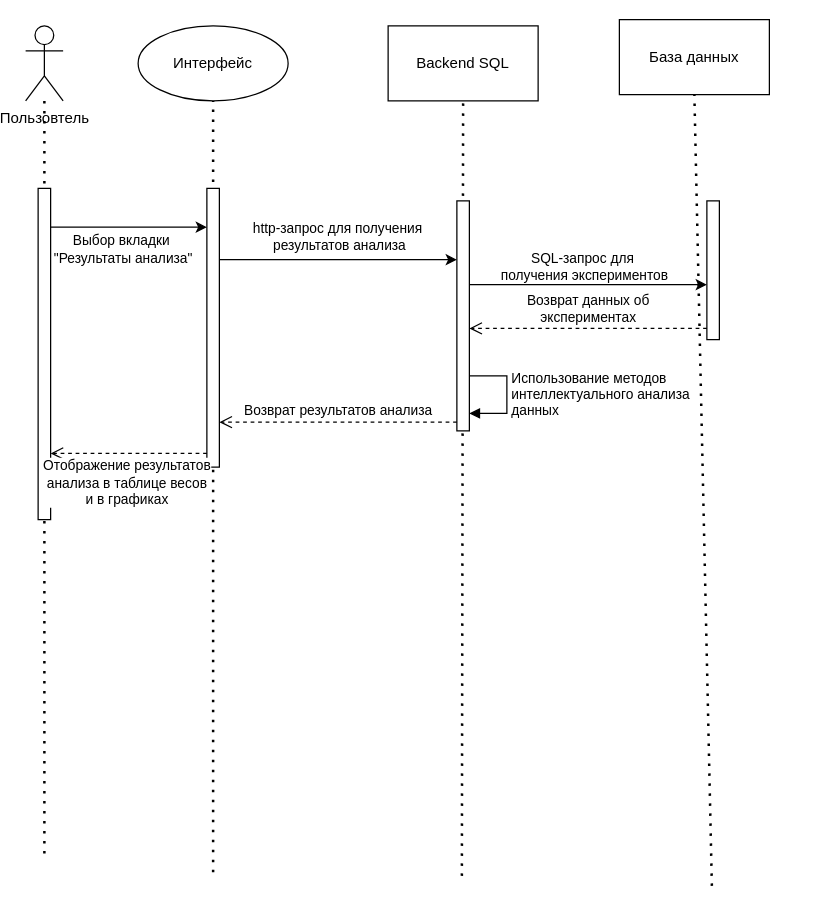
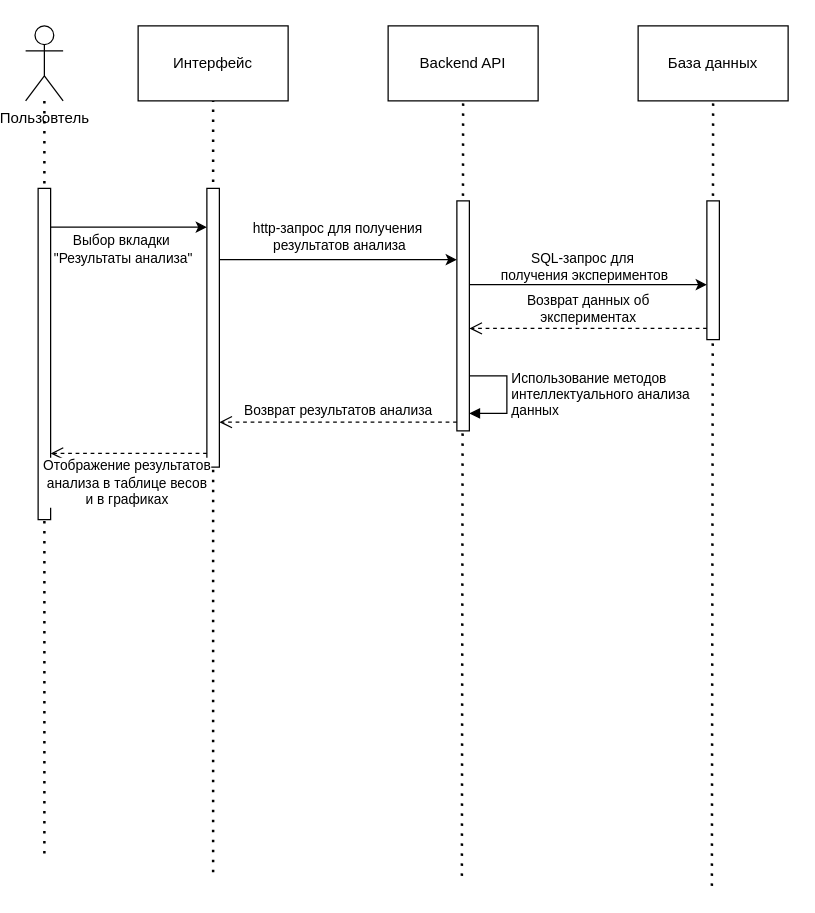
  <mxCell id="0" />
  <mxCell id="1" parent="0" />
  <mxCell id="2" value="" style="endArrow=none;dashed=1;html=1;dashPattern=1 3;strokeWidth=2;rounded=0;" edge="1" parent="1" source="6"><mxGeometry width="50" height="50" relative="1" as="geometry"><mxPoint x="170" y="300" as="sourcePoint" /><mxPoint x="35" y="687" as="targetPoint" /></mxGeometry></mxCell>
  <mxCell id="3" value="" style="endArrow=none;dashed=1;html=1;dashPattern=1 3;strokeWidth=2;rounded=0;entryX=0.5;entryY=1;entryDx=0;entryDy=0;" edge="1" parent="1" target="7"><mxGeometry width="50" height="50" relative="1" as="geometry"><mxPoint x="170" y="697" as="sourcePoint" /><mxPoint x="220" y="250" as="targetPoint" /></mxGeometry></mxCell>
  <mxCell id="4" value="" style="endArrow=none;dashed=1;html=1;dashPattern=1 3;strokeWidth=2;rounded=0;entryX=0.5;entryY=1;entryDx=0;entryDy=0;" edge="1" parent="1" target="10"><mxGeometry width="50" height="50" relative="1" as="geometry"><mxPoint x="369" y="700" as="sourcePoint" /><mxPoint x="220" y="250" as="targetPoint" /></mxGeometry></mxCell>
  <mxCell id="5" value="" style="endArrow=none;dashed=1;html=1;dashPattern=1 3;strokeWidth=2;rounded=0;entryX=0.5;entryY=1;entryDx=0;entryDy=0;" edge="1" parent="1" target="12"><mxGeometry width="50" height="50" relative="1" as="geometry"><mxPoint x="569" y="708" as="sourcePoint" /><mxPoint x="220" y="250" as="targetPoint" /></mxGeometry></mxCell>
  <mxCell id="6" value="Пользовтель" style="shape=umlActor;verticalLabelPosition=bottom;verticalAlign=top;html=1;outlineConnect=0;align=center;horizontal=1;labelPosition=center;" vertex="1" parent="1"><mxGeometry x="20" y="20" width="30" height="60" as="geometry" /></mxCell>
- <mxCell id="7" value="Интерфейс" style="ellipse;whiteSpace=wrap;html=1;" vertex="1" parent="1"><mxGeometry x="110" y="20" width="120" height="60" as="geometry" /></mxCell>
+ <mxCell id="7" value="Интерфейс" style="rounded=0;whiteSpace=wrap;html=1;" vertex="1" parent="1"><mxGeometry x="110" y="20" width="120" height="60" as="geometry" /></mxCell>
  <mxCell id="8" value="" style="html=1;points=[[0,0,0,0,5],[0,1,0,0,-5],[1,0,0,0,5],[1,1,0,0,-5]];perimeter=orthogonalPerimeter;outlineConnect=0;targetShapes=umlLifeline;portConstraint=eastwest;newEdgeStyle={&quot;curved&quot;:0,&quot;rounded&quot;:0};" vertex="1" parent="1"><mxGeometry x="30" y="150" width="10" height="265" as="geometry" /></mxCell>
  <mxCell id="9" value="" style="html=1;points=[[0,0,0,0,5],[0,1,0,0,-5],[1,0,0,0,5],[1,1,0,0,-5]];perimeter=orthogonalPerimeter;outlineConnect=0;targetShapes=umlLifeline;portConstraint=eastwest;newEdgeStyle={&quot;curved&quot;:0,&quot;rounded&quot;:0};" vertex="1" parent="1"><mxGeometry x="165" y="150" width="10" height="223" as="geometry" /></mxCell>
- <mxCell id="10" value="Backend SQL" style="rounded=0;whiteSpace=wrap;html=1;" vertex="1" parent="1"><mxGeometry x="310" y="20" width="120" height="60" as="geometry" /></mxCell>
+ <mxCell id="10" value="Backend API" style="rounded=0;whiteSpace=wrap;html=1;" vertex="1" parent="1"><mxGeometry x="310" y="20" width="120" height="60" as="geometry" /></mxCell>
  <mxCell id="11" value="" style="html=1;points=[[0,0,0,0,5],[0,1,0,0,-5],[1,0,0,0,5],[1,1,0,0,-5]];perimeter=orthogonalPerimeter;outlineConnect=0;targetShapes=umlLifeline;portConstraint=eastwest;newEdgeStyle={&quot;curved&quot;:0,&quot;rounded&quot;:0};" vertex="1" parent="1"><mxGeometry x="365" y="160" width="10" height="184" as="geometry" /></mxCell>
- <mxCell id="12" value="База данных" style="rounded=0;whiteSpace=wrap;html=1;" vertex="1" parent="1"><mxGeometry x="495" y="15" width="120" height="60" as="geometry" /></mxCell>
+ <mxCell id="12" value="База данных" style="rounded=0;whiteSpace=wrap;html=1;" vertex="1" parent="1"><mxGeometry x="510" y="20" width="120" height="60" as="geometry" /></mxCell>
  <mxCell id="13" value="" style="html=1;points=[[0,0,0,0,5],[0,1,0,0,-5],[1,0,0,0,5],[1,1,0,0,-5]];perimeter=orthogonalPerimeter;outlineConnect=0;targetShapes=umlLifeline;portConstraint=eastwest;newEdgeStyle={&quot;curved&quot;:0,&quot;rounded&quot;:0};" vertex="1" parent="1"><mxGeometry x="565" y="160" width="10" height="111" as="geometry" /></mxCell>
  <mxCell id="14" value="" style="endArrow=classic;html=1;rounded=0;entryX=0;entryY=0;entryDx=0;entryDy=5;entryPerimeter=0;" edge="1" parent="1"><mxGeometry width="50" height="50" relative="1" as="geometry"><mxPoint x="40" y="181" as="sourcePoint" /><mxPoint x="165" y="181" as="targetPoint" /></mxGeometry></mxCell>
  <mxCell id="15" value="&lt;div&gt;Выбор вкладки&amp;nbsp;&lt;/div&gt;&lt;div&gt;&quot;Результаты анализа&quot;&lt;/div&gt;" style="edgeLabel;html=1;align=center;verticalAlign=middle;resizable=0;points=[];" vertex="1" connectable="0" parent="14"><mxGeometry x="-0.6" y="-5" relative="1" as="geometry"><mxPoint x="32" y="12" as="offset" /></mxGeometry></mxCell>
  <mxCell id="16" value="" style="endArrow=classic;html=1;rounded=0;" edge="1" parent="1"><mxGeometry width="50" height="50" relative="1" as="geometry"><mxPoint x="175" y="207" as="sourcePoint" /><mxPoint x="365" y="207" as="targetPoint" /></mxGeometry></mxCell>
  <mxCell id="17" value="&lt;div&gt;http-запрос для получения&amp;nbsp;&lt;/div&gt;&lt;div&gt;результатов анализа&lt;/div&gt;" style="edgeLabel;html=1;align=center;verticalAlign=middle;resizable=0;points=[];" vertex="1" connectable="0" parent="16"><mxGeometry x="-0.463" y="1" relative="1" as="geometry"><mxPoint x="44" y="-18" as="offset" /></mxGeometry></mxCell>
  <mxCell id="18" value="" style="endArrow=classic;html=1;rounded=0;exitX=1;exitY=0.216;exitDx=0;exitDy=0;exitPerimeter=0;" edge="1" parent="1"><mxGeometry width="50" height="50" relative="1" as="geometry"><mxPoint x="375" y="227" as="sourcePoint" /><mxPoint x="565" y="227" as="targetPoint" /></mxGeometry></mxCell>
  <mxCell id="19" value="&lt;div&gt;SQL-запрос для&amp;nbsp;&lt;/div&gt;&lt;div&gt;получения экспериментов&lt;br&gt;&lt;/div&gt;" style="edgeLabel;html=1;align=center;verticalAlign=middle;resizable=0;points=[];" vertex="1" connectable="0" parent="18"><mxGeometry x="0.337" y="2" relative="1" as="geometry"><mxPoint x="-36" y="-13" as="offset" /></mxGeometry></mxCell>
  <mxCell id="20" value="&lt;div&gt;Возврат данных об &lt;br&gt;&lt;/div&gt;&lt;div&gt;экспериментах&lt;br&gt;&lt;/div&gt;" style="html=1;verticalAlign=bottom;endArrow=open;dashed=1;endSize=8;curved=0;rounded=0;exitX=0;exitY=0.388;exitDx=0;exitDy=0;exitPerimeter=0;" edge="1" parent="1"><mxGeometry relative="1" as="geometry"><mxPoint x="565" y="262" as="sourcePoint" /><mxPoint x="375" y="262" as="targetPoint" /></mxGeometry></mxCell>
  <mxCell id="21" value="&lt;div&gt;Использование методов&lt;/div&gt;&lt;div&gt;интеллектуального анализа&lt;/div&gt;&lt;div&gt;данных&lt;br&gt;&lt;/div&gt;" style="html=1;align=left;spacingLeft=2;endArrow=block;rounded=0;edgeStyle=orthogonalEdgeStyle;curved=0;rounded=0;" edge="1" target="11" parent="1"><mxGeometry relative="1" as="geometry"><mxPoint x="375" y="300" as="sourcePoint" /><Array as="points"><mxPoint x="405" y="300" /><mxPoint x="405" y="330" /></Array><mxPoint x="376" y="330" as="targetPoint" /></mxGeometry></mxCell>
  <mxCell id="22" value="Возврат результатов анализа" style="html=1;verticalAlign=bottom;endArrow=open;dashed=1;endSize=8;curved=0;rounded=0;" edge="1" parent="1"><mxGeometry relative="1" as="geometry"><mxPoint x="365" y="337" as="sourcePoint" /><mxPoint x="175" y="337" as="targetPoint" /></mxGeometry></mxCell>
  <mxCell id="23" value="&lt;div&gt;Отображение результатов&lt;/div&gt;&lt;div&gt;анализа в таблице весов&lt;/div&gt;&lt;div&gt;и в графиках&lt;br&gt;&lt;/div&gt;" style="html=1;verticalAlign=bottom;endArrow=open;dashed=1;endSize=8;curved=0;rounded=0;" edge="1" parent="1"><mxGeometry x="0.024" y="46" relative="1" as="geometry"><mxPoint x="165" y="362" as="sourcePoint" /><mxPoint x="40" y="362" as="targetPoint" /><mxPoint as="offset" /></mxGeometry></mxCell>
